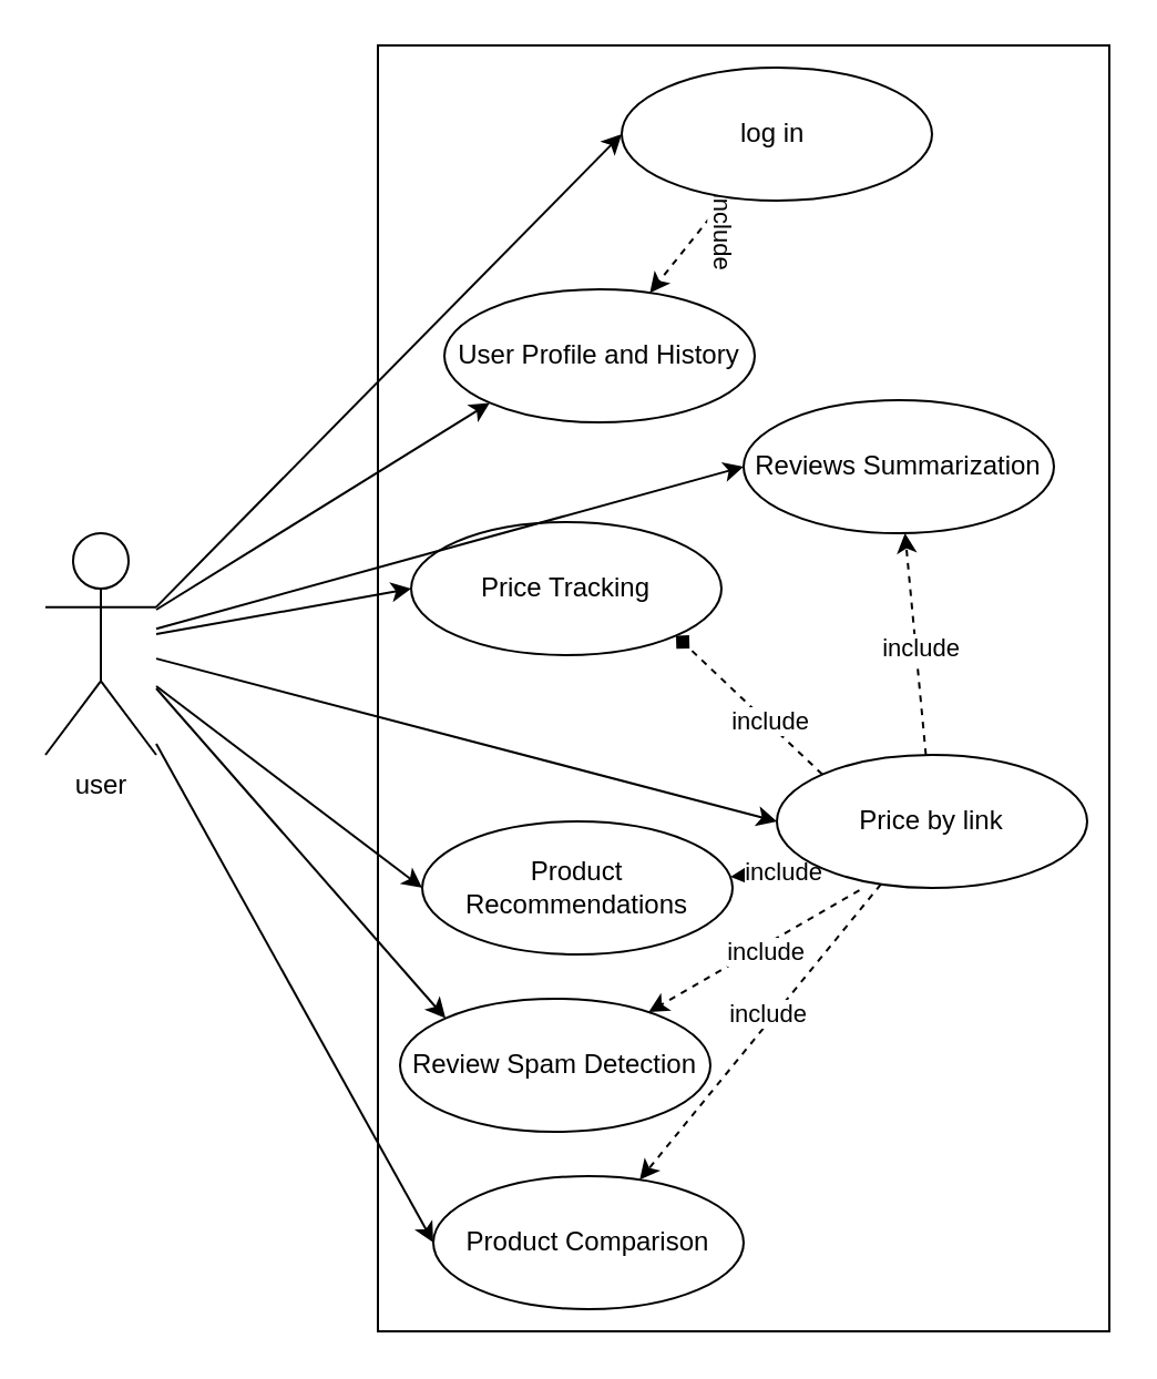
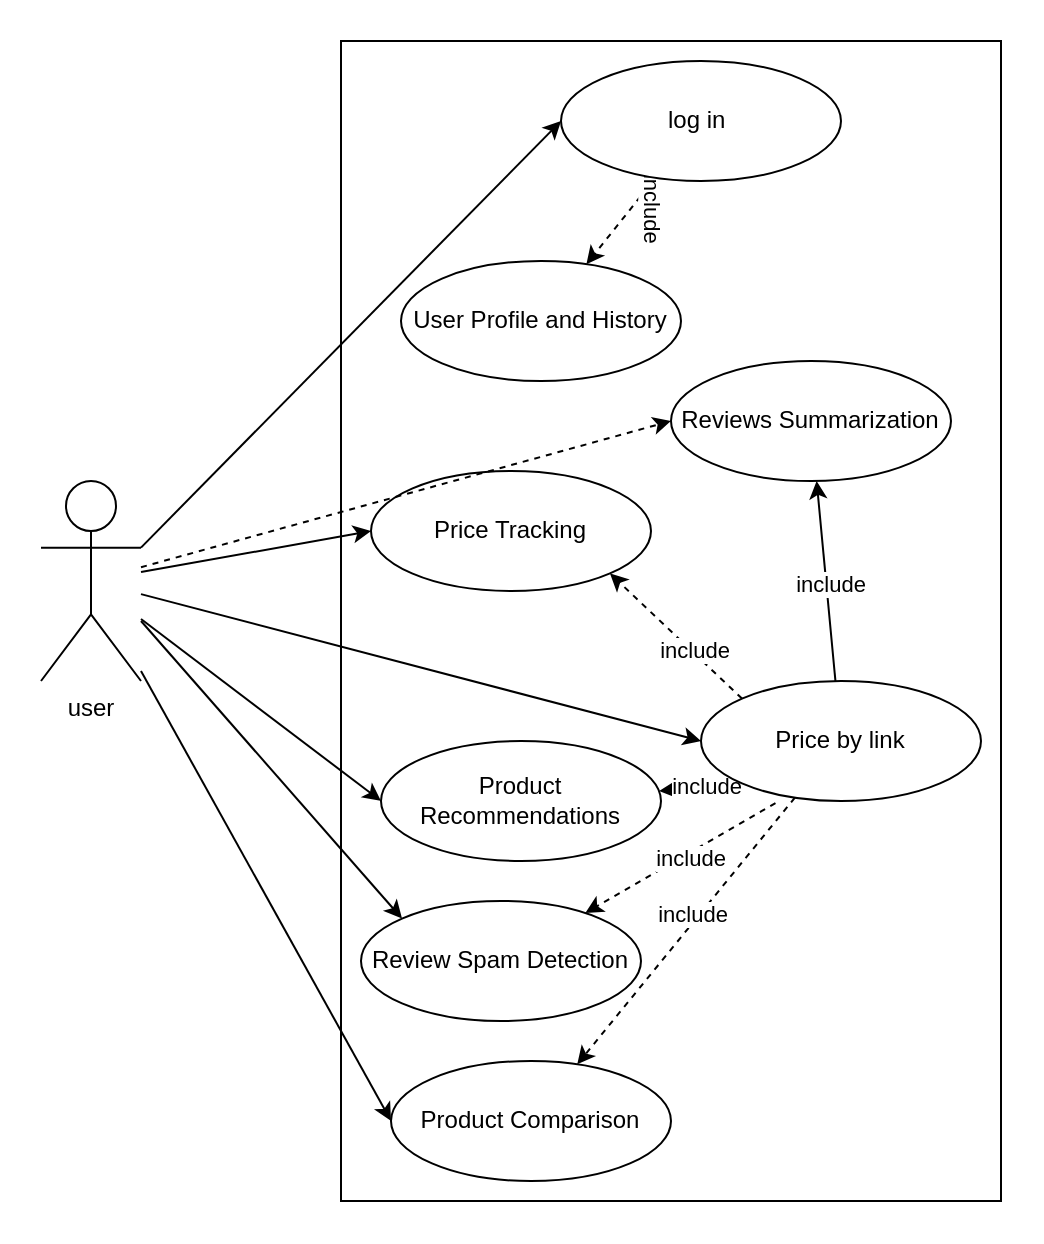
  <mxCell id="0" />
  <mxCell id="1" parent="0" />
  <mxCell id="2" value="" style="rounded=0;whiteSpace=wrap;html=1;direction=south;" vertex="1" parent="1"><mxGeometry x="170" y="20" width="330" height="580" as="geometry" /></mxCell>
  <mxCell id="3" value="user" style="shape=umlActor;verticalLabelPosition=bottom;verticalAlign=top;html=1;outlineConnect=0;strokeWidth=1;" vertex="1" parent="1"><mxGeometry x="20" y="240" width="50" height="100" as="geometry" /></mxCell>
  <mxCell id="4" value="" style="rounded=0;orthogonalLoop=1;jettySize=auto;html=1;dashed=1;" edge="1" parent="1" source="6" target="7"><mxGeometry relative="1" as="geometry" /></mxCell>
  <mxCell id="5" value="include" style="edgeLabel;html=1;align=center;verticalAlign=middle;resizable=0;points=[];rotation=90;" vertex="1" connectable="0" parent="4"><mxGeometry x="-0.262" y="-4" relative="1" as="geometry"><mxPoint x="15" y="2" as="offset" /></mxGeometry></mxCell>
  <mxCell id="6" value="log in&amp;nbsp;" style="ellipse;whiteSpace=wrap;html=1;" vertex="1" parent="1"><mxGeometry x="280" y="30" width="140" height="60" as="geometry" /></mxCell>
  <mxCell id="7" value="User Profile and History" style="ellipse;whiteSpace=wrap;html=1;" vertex="1" parent="1"><mxGeometry x="200" y="130" width="140" height="60" as="geometry" /></mxCell>
  <mxCell id="8" value="Reviews Summarization" style="ellipse;whiteSpace=wrap;html=1;" vertex="1" parent="1"><mxGeometry x="335" y="180" width="140" height="60" as="geometry" /></mxCell>
  <mxCell id="9" value="Price Tracking" style="ellipse;whiteSpace=wrap;html=1;" vertex="1" parent="1"><mxGeometry x="185" y="235" width="140" height="60" as="geometry" /></mxCell>
- <mxCell id="10" value="" style="rounded=0;orthogonalLoop=1;jettySize=auto;html=1;dashed=1;" edge="1" parent="1" source="18" target="8"><mxGeometry relative="1" as="geometry" /></mxCell>
+ <mxCell id="10" value="" style="rounded=0;orthogonalLoop=1;jettySize=auto;html=1;dashed=0;" edge="1" parent="1" source="18" target="8"><mxGeometry relative="1" as="geometry" /></mxCell>
  <mxCell id="11" value="include" style="edgeLabel;html=1;align=center;verticalAlign=middle;resizable=0;points=[];" vertex="1" connectable="0" parent="10"><mxGeometry x="-0.026" y="-2" relative="1" as="geometry"><mxPoint as="offset" /></mxGeometry></mxCell>
- <mxCell id="12" value="" style="rounded=0;orthogonalLoop=1;jettySize=auto;html=1;entryX=1;entryY=1;entryDx=0;entryDy=0;exitX=0;exitY=0;exitDx=0;exitDy=0;dashed=1;endArrow=diamond;" edge="1" parent="1" source="18" target="9"><mxGeometry relative="1" as="geometry" /></mxCell>
+ <mxCell id="12" value="" style="rounded=0;orthogonalLoop=1;jettySize=auto;html=1;entryX=1;entryY=1;entryDx=0;entryDy=0;exitX=0;exitY=0;exitDx=0;exitDy=0;dashed=1;" edge="1" parent="1" source="18" target="9"><mxGeometry relative="1" as="geometry" /></mxCell>
  <mxCell id="13" value="include" style="edgeLabel;html=1;align=center;verticalAlign=middle;resizable=0;points=[];" vertex="1" connectable="0" parent="12"><mxGeometry x="-0.259" y="-1" relative="1" as="geometry"><mxPoint as="offset" /></mxGeometry></mxCell>
  <mxCell id="14" value="" style="rounded=0;orthogonalLoop=1;jettySize=auto;html=1;dashed=1;" edge="1" parent="1" source="18" target="20"><mxGeometry relative="1" as="geometry" /></mxCell>
  <mxCell id="15" value="include" style="edgeLabel;html=1;align=center;verticalAlign=middle;resizable=0;points=[];" vertex="1" connectable="0" parent="14"><mxGeometry x="-0.09" y="-3" relative="1" as="geometry"><mxPoint as="offset" /></mxGeometry></mxCell>
  <mxCell id="16" value="" style="rounded=0;orthogonalLoop=1;jettySize=auto;html=1;exitX=0;exitY=1;exitDx=0;exitDy=0;dashed=1;" edge="1" parent="1" source="18" target="19"><mxGeometry relative="1" as="geometry" /></mxCell>
  <mxCell id="17" value="include" style="edgeLabel;html=1;align=center;verticalAlign=middle;resizable=0;points=[];" vertex="1" connectable="0" parent="16"><mxGeometry x="-0.145" relative="1" as="geometry"><mxPoint as="offset" /></mxGeometry></mxCell>
  <mxCell id="18" value="Price by link" style="ellipse;whiteSpace=wrap;html=1;" vertex="1" parent="1"><mxGeometry x="350" y="340" width="140" height="60" as="geometry" /></mxCell>
  <mxCell id="19" value="Product Recommendations" style="ellipse;whiteSpace=wrap;html=1;" vertex="1" parent="1"><mxGeometry x="190" y="370" width="140" height="60" as="geometry" /></mxCell>
  <mxCell id="20" value="Product Comparison" style="ellipse;whiteSpace=wrap;html=1;" vertex="1" parent="1"><mxGeometry x="195" y="530" width="140" height="60" as="geometry" /></mxCell>
  <mxCell id="21" value="" style="endArrow=classic;html=1;rounded=0;exitX=1;exitY=0.333;exitDx=0;exitDy=0;exitPerimeter=0;entryX=0;entryY=0.5;entryDx=0;entryDy=0;" edge="1" parent="1" source="3" target="6"><mxGeometry width="50" height="50" relative="1" as="geometry"><mxPoint x="310" y="370" as="sourcePoint" /><mxPoint x="360" y="320" as="targetPoint" /></mxGeometry></mxCell>
- <mxCell id="22" value="" style="endArrow=classic;html=1;rounded=0;entryX=0;entryY=1;entryDx=0;entryDy=0;" edge="1" parent="1" source="3" target="7"><mxGeometry width="50" height="50" relative="1" as="geometry"><mxPoint x="310" y="370" as="sourcePoint" /><mxPoint x="360" y="320" as="targetPoint" /></mxGeometry></mxCell>
- <mxCell id="23" value="" style="endArrow=classic;html=1;rounded=0;entryX=0;entryY=0.5;entryDx=0;entryDy=0;" edge="1" parent="1" source="3" target="8"><mxGeometry width="50" height="50" relative="1" as="geometry"><mxPoint x="310" y="370" as="sourcePoint" /><mxPoint x="360" y="320" as="targetPoint" /></mxGeometry></mxCell>
+ <mxCell id="23" value="" style="endArrow=classic;html=1;rounded=0;entryX=0;entryY=0.5;entryDx=0;entryDy=0;dashed=1;" edge="1" parent="1" source="3" target="8"><mxGeometry width="50" height="50" relative="1" as="geometry"><mxPoint x="310" y="370" as="sourcePoint" /><mxPoint x="360" y="320" as="targetPoint" /></mxGeometry></mxCell>
  <mxCell id="24" value="" style="endArrow=classic;html=1;rounded=0;entryX=0;entryY=0.5;entryDx=0;entryDy=0;" edge="1" parent="1" source="3" target="9"><mxGeometry width="50" height="50" relative="1" as="geometry"><mxPoint x="310" y="370" as="sourcePoint" /><mxPoint x="360" y="320" as="targetPoint" /></mxGeometry></mxCell>
  <mxCell id="25" value="" style="endArrow=classic;html=1;rounded=0;entryX=0;entryY=0.5;entryDx=0;entryDy=0;" edge="1" parent="1" source="3" target="19"><mxGeometry width="50" height="50" relative="1" as="geometry"><mxPoint x="310" y="370" as="sourcePoint" /><mxPoint x="360" y="320" as="targetPoint" /></mxGeometry></mxCell>
  <mxCell id="26" value="" style="endArrow=classic;html=1;rounded=0;entryX=0;entryY=0.5;entryDx=0;entryDy=0;" edge="1" parent="1" source="3" target="20"><mxGeometry width="50" height="50" relative="1" as="geometry"><mxPoint x="310" y="370" as="sourcePoint" /><mxPoint x="360" y="320" as="targetPoint" /></mxGeometry></mxCell>
  <mxCell id="27" value="" style="endArrow=classic;html=1;rounded=0;entryX=0;entryY=0.5;entryDx=0;entryDy=0;" edge="1" parent="1" source="3" target="18"><mxGeometry width="50" height="50" relative="1" as="geometry"><mxPoint x="310" y="370" as="sourcePoint" /><mxPoint x="360" y="320" as="targetPoint" /></mxGeometry></mxCell>
  <mxCell id="28" value="Review Spam Detection" style="ellipse;whiteSpace=wrap;html=1;" vertex="1" parent="1"><mxGeometry x="180" y="450" width="140" height="60" as="geometry" /></mxCell>
  <mxCell id="29" value="" style="endArrow=classic;html=1;rounded=0;exitX=0.266;exitY=1.017;exitDx=0;exitDy=0;exitPerimeter=0;dashed=1;" edge="1" parent="1" source="18" target="28"><mxGeometry width="50" height="50" relative="1" as="geometry"><mxPoint x="310" y="380" as="sourcePoint" /><mxPoint x="360" y="330" as="targetPoint" /></mxGeometry></mxCell>
  <mxCell id="30" value="include" style="edgeLabel;html=1;align=center;verticalAlign=middle;resizable=0;points=[];" vertex="1" connectable="0" parent="29"><mxGeometry x="-0.07" y="2" relative="1" as="geometry"><mxPoint as="offset" /></mxGeometry></mxCell>
  <mxCell id="31" value="" style="endArrow=classic;html=1;rounded=0;entryX=0;entryY=0;entryDx=0;entryDy=0;" edge="1" parent="1" target="28"><mxGeometry width="50" height="50" relative="1" as="geometry"><mxPoint x="70" y="310" as="sourcePoint" /><mxPoint x="360" y="330" as="targetPoint" /></mxGeometry></mxCell>
